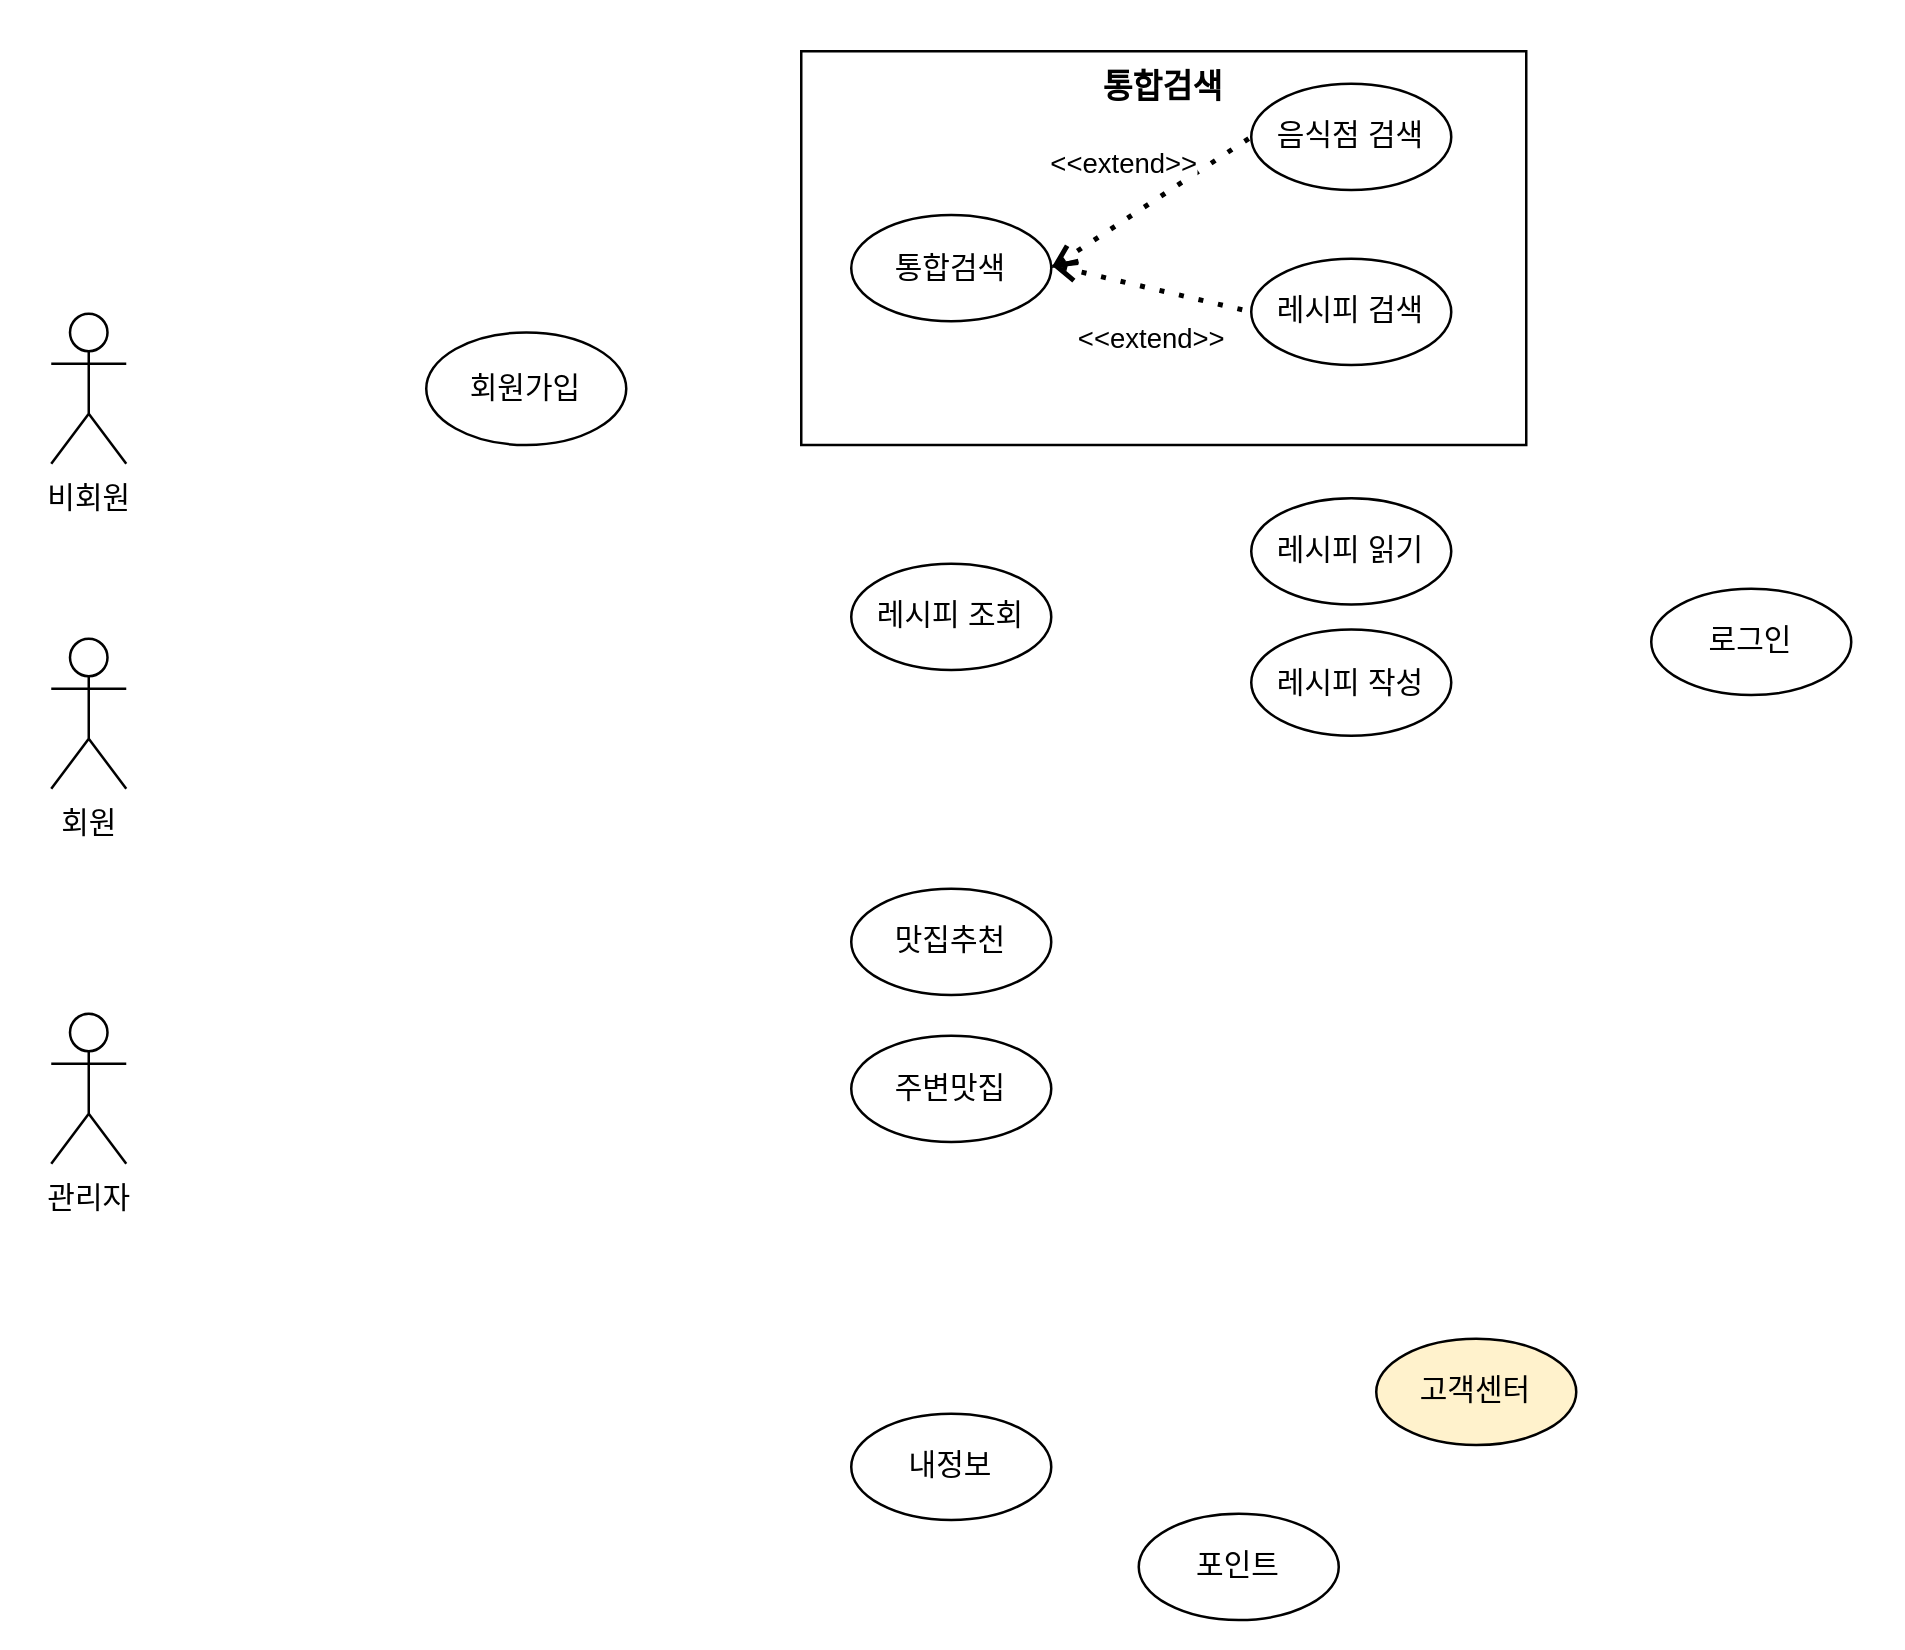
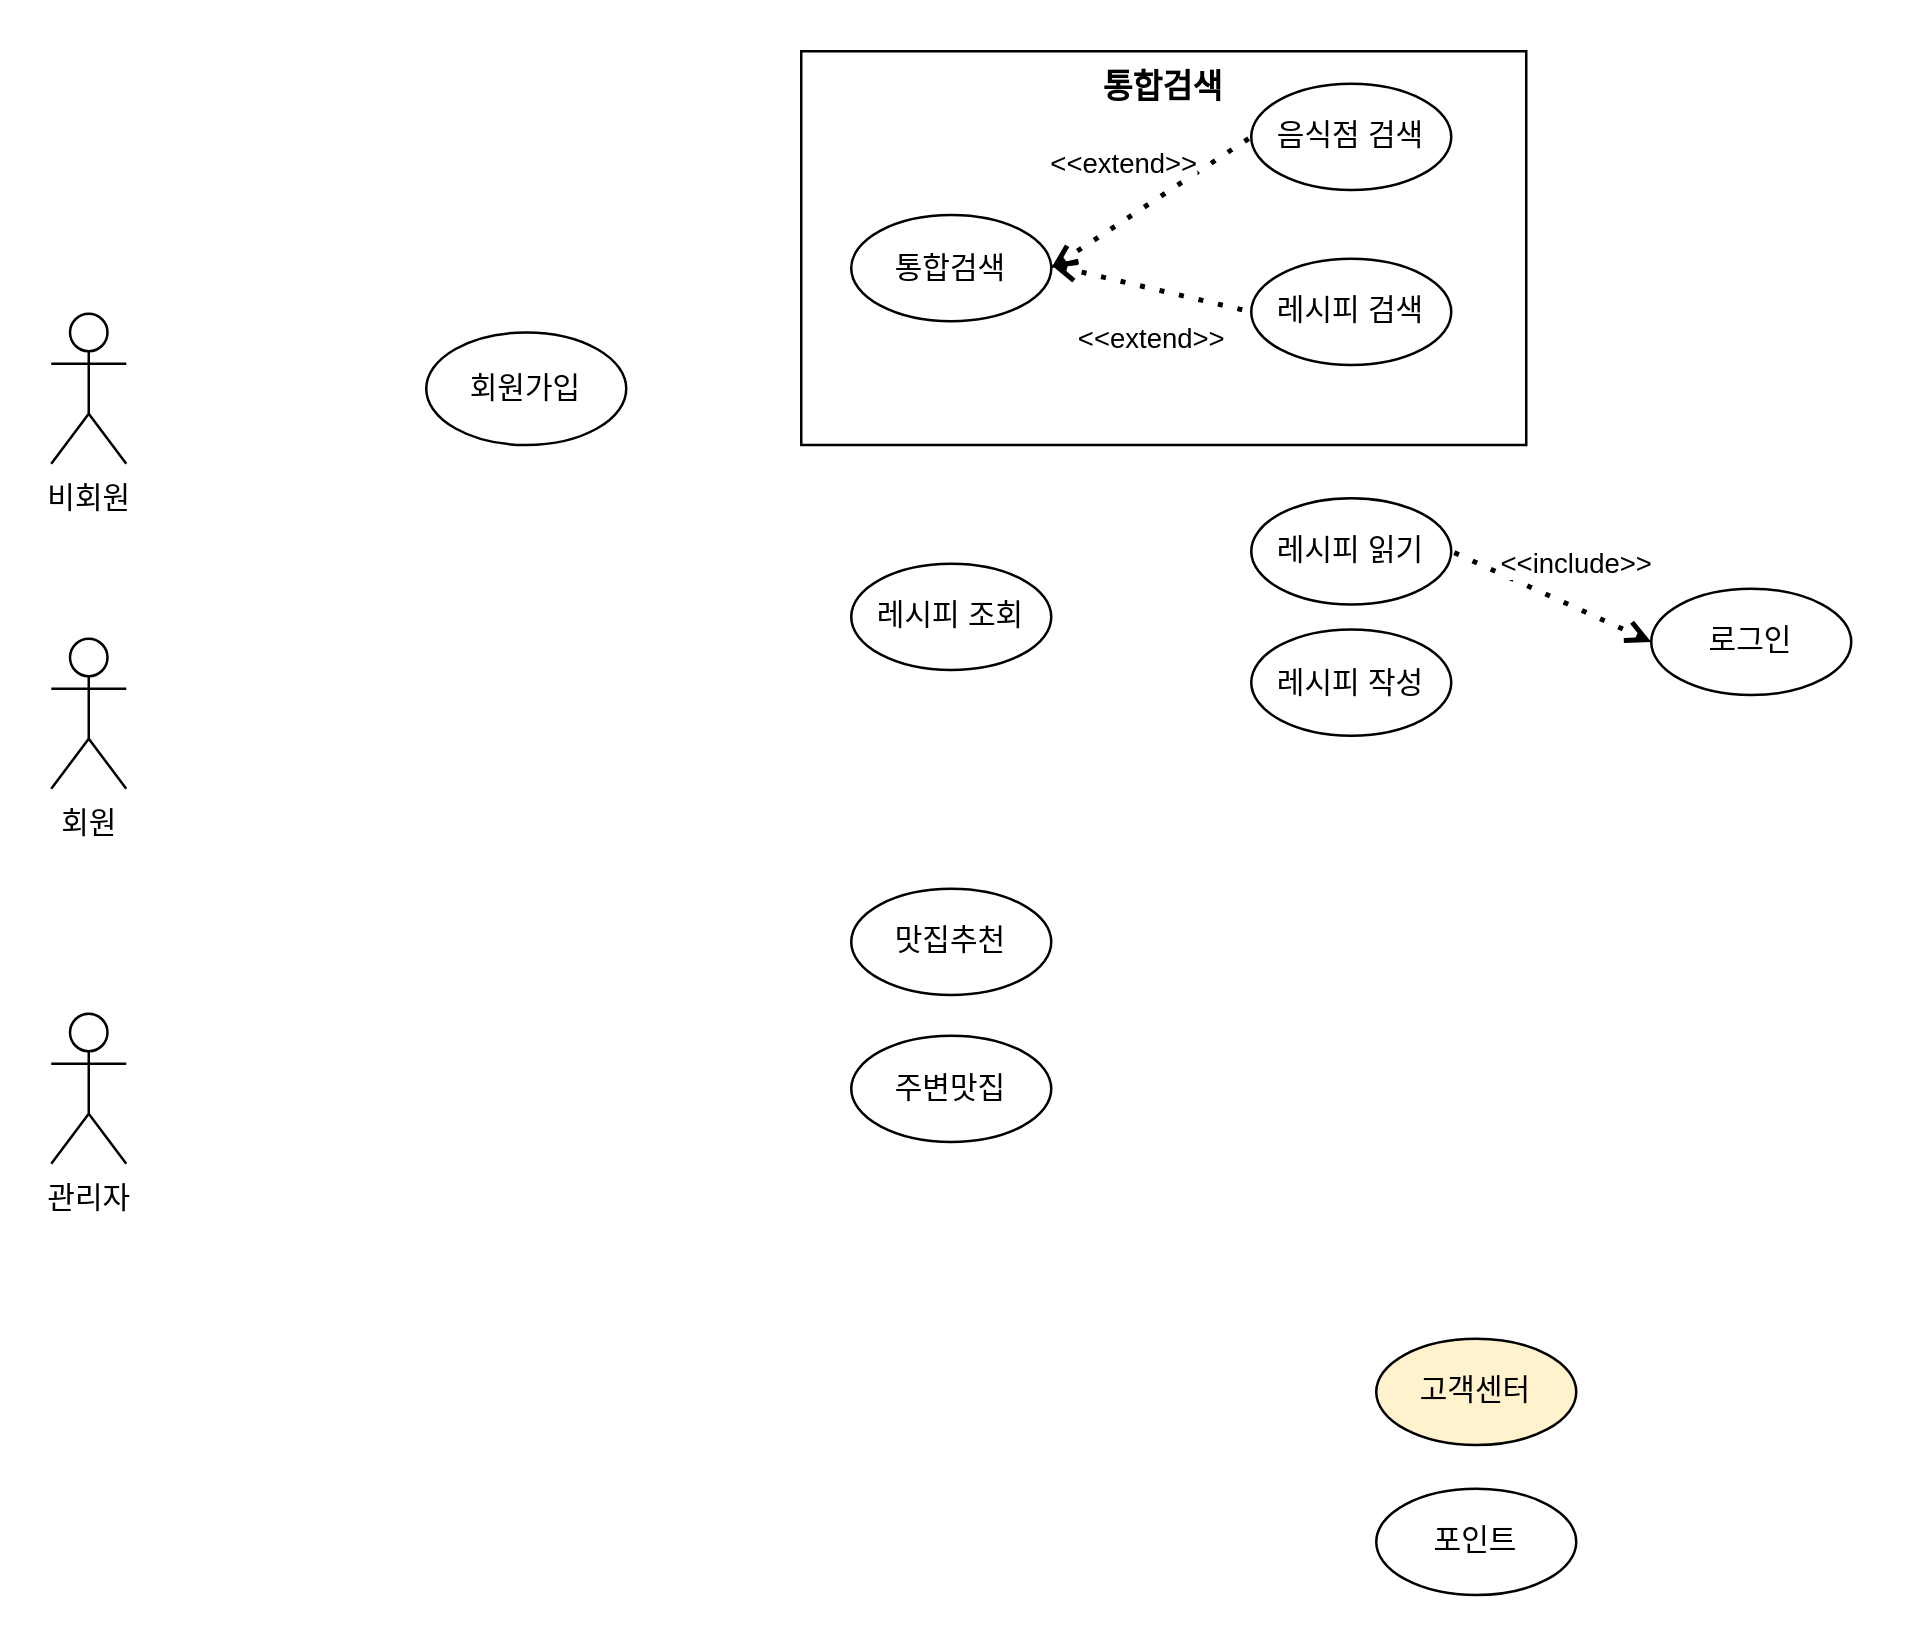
  <mxCell id="0" />
  <mxCell id="1" parent="0" />
  <mxCell id="2" value="통합검색" style="rounded=0;whiteSpace=wrap;html=1;fontSize=13;verticalAlign=top;fontStyle=1" vertex="1" parent="1"><mxGeometry x="320" y="20" width="290" height="157.5" as="geometry" /></mxCell>
  <mxCell id="3" value="비회원" style="shape=umlActor;verticalLabelPosition=bottom;verticalAlign=top;html=1;outlineConnect=0;" vertex="1" parent="1"><mxGeometry x="20" y="125" width="30" height="60" as="geometry" /></mxCell>
  <mxCell id="4" value="회원" style="shape=umlActor;verticalLabelPosition=bottom;verticalAlign=top;html=1;outlineConnect=0;" vertex="1" parent="1"><mxGeometry x="20" y="255" width="30" height="60" as="geometry" /></mxCell>
  <mxCell id="5" value="관리자" style="shape=umlActor;verticalLabelPosition=bottom;verticalAlign=top;html=1;outlineConnect=0;" vertex="1" parent="1"><mxGeometry x="20" y="405" width="30" height="60" as="geometry" /></mxCell>
  <mxCell id="6" value="&lt;div style=&quot;&quot;&gt;&lt;span style=&quot;background-color: initial;&quot;&gt;회원가입&lt;/span&gt;&lt;/div&gt;" style="ellipse;whiteSpace=wrap;html=1;verticalAlign=middle;align=center;" vertex="1" parent="1"><mxGeometry x="170" y="132.5" width="80" height="45" as="geometry" /></mxCell>
  <mxCell id="7" value="로그인" style="ellipse;whiteSpace=wrap;html=1;" vertex="1" parent="1"><mxGeometry x="660" y="235" width="80" height="42.5" as="geometry" /></mxCell>
  <mxCell id="8" value="고객센터" style="ellipse;whiteSpace=wrap;html=1;fillColor=#fff2cc;" vertex="1" parent="1"><mxGeometry x="550" y="535" width="80" height="42.5" as="geometry" /></mxCell>
  <mxCell id="9" value="통합검색" style="ellipse;whiteSpace=wrap;html=1;" vertex="1" parent="1"><mxGeometry x="340" y="85.5" width="80" height="42.5" as="geometry" /></mxCell>
  <mxCell id="10" value="레시피 조회" style="ellipse;whiteSpace=wrap;html=1;" vertex="1" parent="1"><mxGeometry x="340" y="225" width="80" height="42.5" as="geometry" /></mxCell>
  <mxCell id="11" value="맛집추천" style="ellipse;whiteSpace=wrap;html=1;" vertex="1" parent="1"><mxGeometry x="340" y="355" width="80" height="42.5" as="geometry" /></mxCell>
  <mxCell id="12" value="주변맛집" style="ellipse;whiteSpace=wrap;html=1;" vertex="1" parent="1"><mxGeometry x="340" y="413.75" width="80" height="42.5" as="geometry" /></mxCell>
- <mxCell id="13" value="내정보" style="ellipse;whiteSpace=wrap;html=1;" vertex="1" parent="1"><mxGeometry x="340" y="565" width="80" height="42.5" as="geometry" /></mxCell>
- <mxCell id="14" value="포인트" style="ellipse;whiteSpace=wrap;html=1;" vertex="1" parent="1"><mxGeometry x="455" y="605" width="80" height="42.5" as="geometry" /></mxCell>
+ <mxCell id="14" value="포인트" style="ellipse;whiteSpace=wrap;html=1;" vertex="1" parent="1"><mxGeometry x="550" y="595" width="80" height="42.5" as="geometry" /></mxCell>
  <mxCell id="15" value="레시피 검색" style="ellipse;whiteSpace=wrap;html=1;" vertex="1" parent="1"><mxGeometry x="500" y="103" width="80" height="42.5" as="geometry" /></mxCell>
  <mxCell id="16" value="음식점 검색&lt;span style=&quot;color: rgba(0, 0, 0, 0); font-family: monospace; font-size: 0px; text-align: start; text-wrap: nowrap;&quot;&gt;%3CmxGraphModel%3E%3Croot%3E%3CmxCell%20id%3D%220%22%2F%3E%3CmxCell%20id%3D%221%22%20parent%3D%220%22%2F%3E%3CmxCell%20id%3D%222%22%20value%3D%22%ED%86%B5%ED%95%A9%EA%B2%80%EC%83%89%22%20style%3D%22ellipse%3BwhiteSpace%3Dwrap%3Bhtml%3D1%3B%22%20vertex%3D%221%22%20parent%3D%221%22%3E%3CmxGeometry%20x%3D%22350%22%20y%3D%22690%22%20width%3D%2280%22%20height%3D%2242.5%22%20as%3D%22geometry%22%2F%3E%3C%2FmxCell%3E%3C%2Froot%3E%3C%2FmxGraphModel%3E&lt;/span&gt;" style="ellipse;whiteSpace=wrap;html=1;" vertex="1" parent="1"><mxGeometry x="500" y="33" width="80" height="42.5" as="geometry" /></mxCell>
  <mxCell id="17" value="&amp;lt;&amp;lt;extend&amp;gt;&amp;gt;" style="endArrow=none;dashed=1;html=1;dashPattern=1 3;strokeWidth=2;rounded=0;entryX=0;entryY=0.5;entryDx=0;entryDy=0;exitX=1;exitY=0.5;exitDx=0;exitDy=0;startArrow=open;startFill=0;verticalAlign=middle;" edge="1" parent="1" source="9" target="16"><mxGeometry x="0.003" y="18" width="50" height="50" relative="1" as="geometry"><mxPoint x="330" y="235.5" as="sourcePoint" /><mxPoint x="380" y="185.5" as="targetPoint" /><mxPoint x="-1" as="offset" /></mxGeometry></mxCell>
  <mxCell id="18" value="&amp;lt;&amp;lt;extend&amp;gt;&amp;gt;" style="endArrow=none;dashed=1;html=1;dashPattern=1 3;strokeWidth=2;rounded=0;entryX=0;entryY=0.5;entryDx=0;entryDy=0;startArrow=open;startFill=0;verticalAlign=middle;" edge="1" parent="1" target="15"><mxGeometry x="0.112" y="-20" width="50" height="50" relative="1" as="geometry"><mxPoint x="420" y="105.5" as="sourcePoint" /><mxPoint x="510" y="64.5" as="targetPoint" /><mxPoint as="offset" /></mxGeometry></mxCell>
  <mxCell id="19" value="레시피 읽기" style="ellipse;whiteSpace=wrap;html=1;" vertex="1" parent="1"><mxGeometry x="500" y="198.75" width="80" height="42.5" as="geometry" /></mxCell>
  <mxCell id="20" value="레시피 작성" style="ellipse;whiteSpace=wrap;html=1;" vertex="1" parent="1"><mxGeometry x="500" y="251.25" width="80" height="42.5" as="geometry" /></mxCell>
+ <mxCell id="21" value="&amp;lt;&amp;lt;include&amp;gt;&amp;gt;" style="endArrow=none;dashed=1;html=1;dashPattern=1 3;strokeWidth=2;rounded=0;entryX=1;entryY=0.5;entryDx=0;entryDy=0;startArrow=open;startFill=0;verticalAlign=middle;exitX=0;exitY=0.5;exitDx=0;exitDy=0;" edge="1" parent="1" source="7" target="19"><mxGeometry x="-0.084" y="-16" width="50" height="50" relative="1" as="geometry"><mxPoint x="580" y="177.5" as="sourcePoint" /><mxPoint x="660" y="196" as="targetPoint" /><mxPoint as="offset" /></mxGeometry></mxCell>
